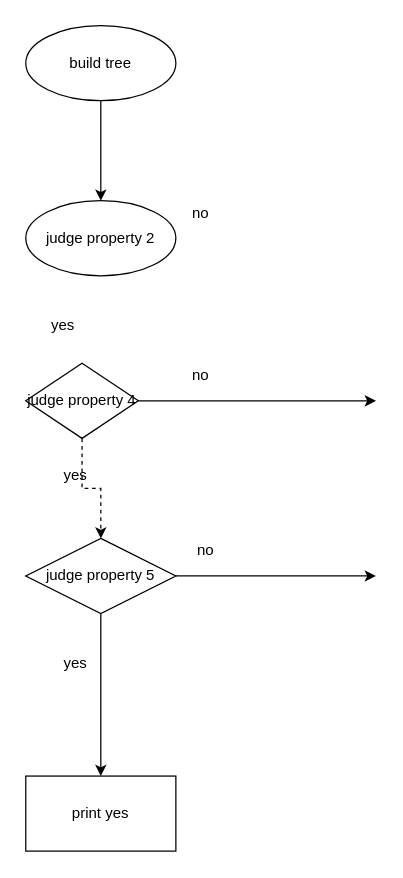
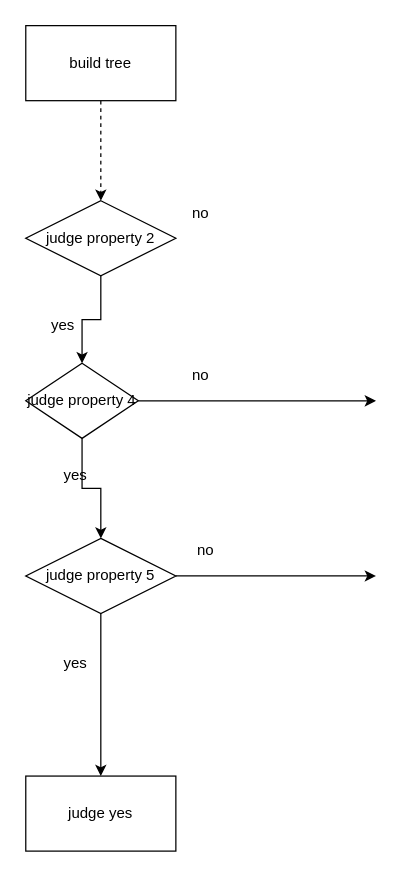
  <mxCell id="0" />
  <mxCell id="1" parent="0" />
- <mxCell id="2" value="" style="edgeStyle=orthogonalEdgeStyle;rounded=0;orthogonalLoop=1;jettySize=auto;html=1;" edge="1" parent="1" source="3" target="8"><mxGeometry relative="1" as="geometry"><Array as="points"><mxPoint x="80" y="120" /><mxPoint x="80" y="120" /></Array></mxGeometry></mxCell>
- <mxCell id="3" value="build tree" style="ellipse;whiteSpace=wrap;html=1;" vertex="1" parent="1"><mxGeometry x="20" y="20" width="120" height="60" as="geometry" /></mxCell>
- <mxCell id="4" value="" style="edgeStyle=orthogonalEdgeStyle;rounded=0;orthogonalLoop=1;jettySize=auto;html=1;dashed=1;" edge="1" parent="1" source="6" target="11"><mxGeometry relative="1" as="geometry" /></mxCell>
+ <mxCell id="2" value="" style="edgeStyle=orthogonalEdgeStyle;rounded=0;orthogonalLoop=1;jettySize=auto;html=1;dashed=1;" edge="1" parent="1" source="3" target="8"><mxGeometry relative="1" as="geometry"><Array as="points"><mxPoint x="80" y="120" /><mxPoint x="80" y="120" /></Array></mxGeometry></mxCell>
+ <mxCell id="3" value="build tree" style="rounded=0;whiteSpace=wrap;html=1;" vertex="1" parent="1"><mxGeometry x="20" y="20" width="120" height="60" as="geometry" /></mxCell>
+ <mxCell id="4" value="" style="edgeStyle=orthogonalEdgeStyle;rounded=0;orthogonalLoop=1;jettySize=auto;html=1;" edge="1" parent="1" source="6" target="11"><mxGeometry relative="1" as="geometry" /></mxCell>
  <mxCell id="5" style="edgeStyle=orthogonalEdgeStyle;rounded=0;orthogonalLoop=1;jettySize=auto;html=1;exitX=1;exitY=0.5;exitDx=0;exitDy=0;" edge="1" parent="1" source="6"><mxGeometry relative="1" as="geometry"><mxPoint x="300" y="320" as="targetPoint" /></mxGeometry></mxCell>
  <mxCell id="6" value="judge property 4" style="rhombus;whiteSpace=wrap;html=1;" vertex="1" parent="1"><mxGeometry x="20" y="290" width="90" height="60" as="geometry" /></mxCell>
- <mxCell id="8" value="judge property 2" style="ellipse;whiteSpace=wrap;html=1;" vertex="1" parent="1"><mxGeometry x="20" y="160" width="120" height="60" as="geometry" /></mxCell>
+ <mxCell id="7" value="" style="edgeStyle=orthogonalEdgeStyle;rounded=0;orthogonalLoop=1;jettySize=auto;html=1;" edge="1" parent="1" source="8" target="6"><mxGeometry relative="1" as="geometry" /></mxCell>
+ <mxCell id="8" value="judge property 2" style="rhombus;whiteSpace=wrap;html=1;" vertex="1" parent="1"><mxGeometry x="20" y="160" width="120" height="60" as="geometry" /></mxCell>
  <mxCell id="9" style="edgeStyle=orthogonalEdgeStyle;rounded=0;orthogonalLoop=1;jettySize=auto;html=1;exitX=1;exitY=0.5;exitDx=0;exitDy=0;" edge="1" parent="1" source="11"><mxGeometry relative="1" as="geometry"><mxPoint x="300" y="460" as="targetPoint" /></mxGeometry></mxCell>
  <mxCell id="10" value="" style="edgeStyle=orthogonalEdgeStyle;rounded=0;orthogonalLoop=1;jettySize=auto;html=1;" edge="1" parent="1" source="11"><mxGeometry relative="1" as="geometry"><mxPoint x="80" y="620" as="targetPoint" /></mxGeometry></mxCell>
  <mxCell id="11" value="judge property 5" style="rhombus;whiteSpace=wrap;html=1;" vertex="1" parent="1"><mxGeometry x="20" y="430" width="120" height="60" as="geometry" /></mxCell>
  <mxCell id="12" value="yes" style="text;html=1;strokeColor=none;fillColor=none;align=center;verticalAlign=middle;whiteSpace=wrap;rounded=0;" vertex="1" parent="1"><mxGeometry x="40" y="370" width="40" height="20" as="geometry" /></mxCell>
  <mxCell id="13" value="yes" style="text;html=1;strokeColor=none;fillColor=none;align=center;verticalAlign=middle;whiteSpace=wrap;rounded=0;" vertex="1" parent="1"><mxGeometry x="30" y="250" width="40" height="20" as="geometry" /></mxCell>
  <mxCell id="14" value="no" style="text;html=1;strokeColor=none;fillColor=none;align=center;verticalAlign=middle;whiteSpace=wrap;rounded=0;" vertex="1" parent="1"><mxGeometry x="140" y="290" width="40" height="20" as="geometry" /></mxCell>
  <mxCell id="15" value="no" style="text;html=1;strokeColor=none;fillColor=none;align=center;verticalAlign=middle;whiteSpace=wrap;rounded=0;" vertex="1" parent="1"><mxGeometry x="140" y="160" width="40" height="20" as="geometry" /></mxCell>
  <mxCell id="16" value="no" style="text;html=1;strokeColor=none;fillColor=none;align=center;verticalAlign=middle;whiteSpace=wrap;rounded=0;" vertex="1" parent="1"><mxGeometry x="144" y="430" width="40" height="20" as="geometry" /></mxCell>
  <mxCell id="17" value="yes" style="text;html=1;strokeColor=none;fillColor=none;align=center;verticalAlign=middle;whiteSpace=wrap;rounded=0;" vertex="1" parent="1"><mxGeometry x="40" y="520" width="40" height="20" as="geometry" /></mxCell>
- <mxCell id="18" value="print yes" style="whiteSpace=wrap;html=1;" vertex="1" parent="1"><mxGeometry x="20" y="620" width="120" height="60" as="geometry" /></mxCell>
+ <mxCell id="18" value="judge yes" style="whiteSpace=wrap;html=1;" vertex="1" parent="1"><mxGeometry x="20" y="620" width="120" height="60" as="geometry" /></mxCell>
